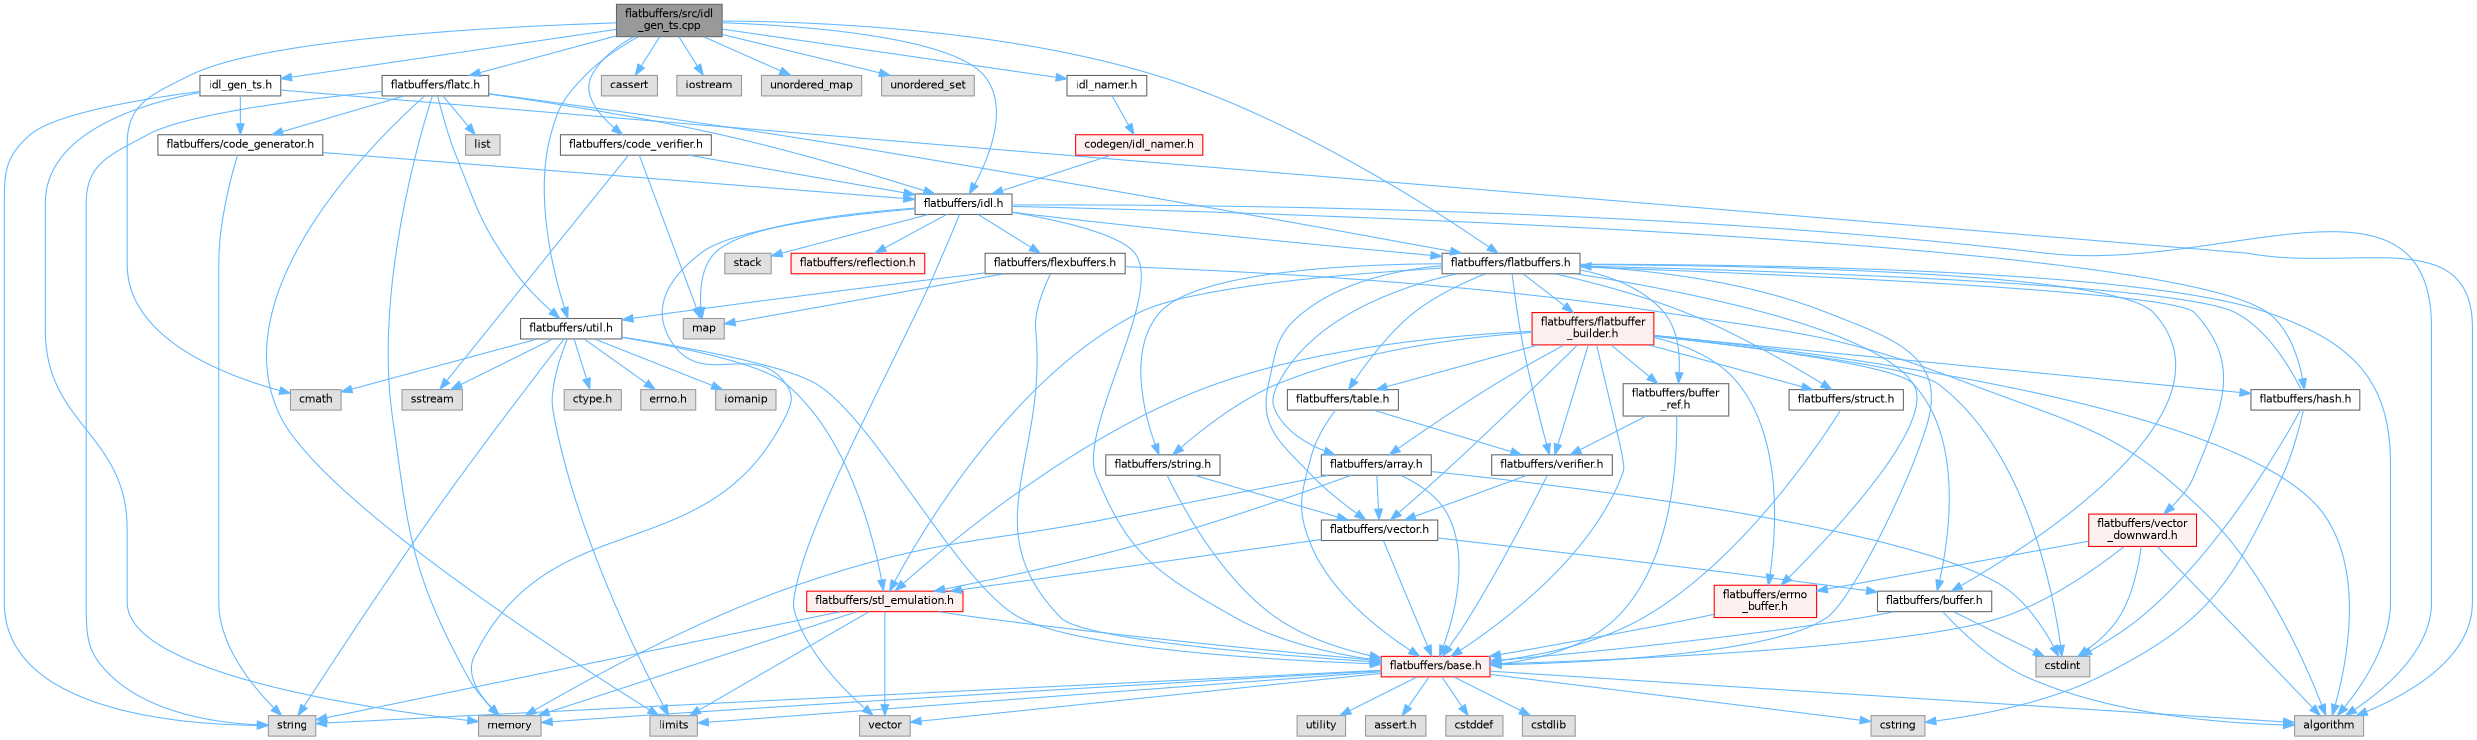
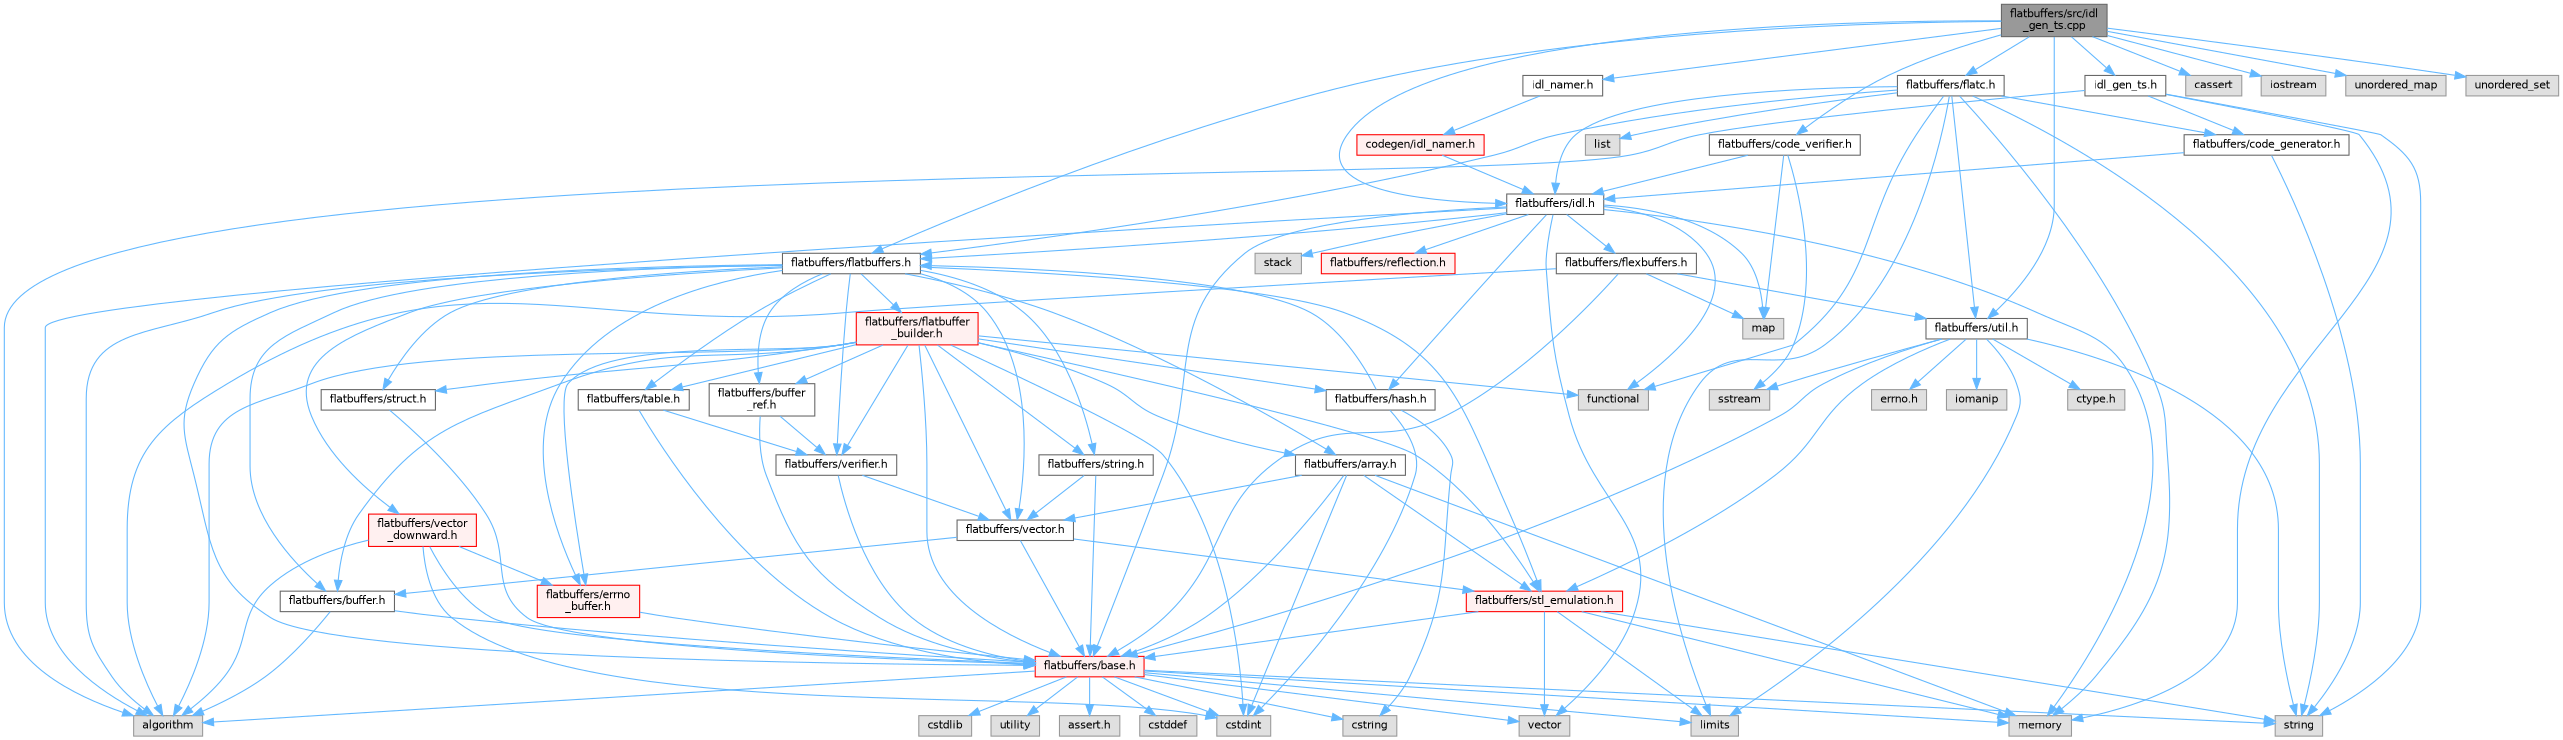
  digraph {
    node [color=grey60 fillcolor="#E0E0E0" fontname=Helvetica fontsize=10 shape=box style=filled]
    edge [color=steelblue1 fontname=Helvetica fontsize=10 labelfontname=Helvetica labelfontsize=10 style=solid]
    n1 [color=gray40 fillcolor=grey60 fontcolor=black height=0.2 label="flatbuffers/src/idl\l_gen_ts.cpp" width=0.4]
    n2 [color=grey40 fillcolor=white height=0.2 label="idl_gen_ts.h" width=0.4]
    n3 [color=grey40 fillcolor=white height=0.2 label="flatbuffers/idl.h" width=0.4]
    n4 [color=grey40 fillcolor=white height=0.2 label="flatbuffers/flatbuffers.h" width=0.4]
    n5 [color=grey40 fillcolor=white height=0.2 label="flatbuffers/util.h" width=0.4]
-   n6 [height=0.2 label=cmath width=0.4]
    n7 [height=0.2 label=cassert width=0.4]
    n8 [height=0.2 label=iostream width=0.4]
    n9 [height=0.2 label=unordered_map width=0.4]
    n10 [height=0.2 label=unordered_set width=0.4]
    n11 [color=grey40 fillcolor=white height=0.2 label="flatbuffers/code_verifier.h" width=0.4]
    n12 [color=grey40 fillcolor=white height=0.2 label="flatbuffers/flatc.h" width=0.4]
    n13 [color=grey40 fillcolor=white height=0.2 label="idl_namer.h" width=0.4]
    n14 [height=0.2 label=algorithm width=0.4]
    n15 [height=0.2 label=memory width=0.4]
    n16 [height=0.2 label=string width=0.4]
    n17 [color=grey40 fillcolor=white height=0.2 label="flatbuffers/code_generator.h" width=0.4]
+   n18 [height=0.2 label=functional width=0.4]
    n19 [height=0.2 label=map width=0.4]
    n20 [height=0.2 label=stack width=0.4]
    n21 [height=0.2 label=vector width=0.4]
    n22 [color=red fillcolor="#FFF0F0" height=0.2 label="flatbuffers/base.h" width=0.4]
    n23 [color=grey40 fillcolor=white height=0.2 label="flatbuffers/flexbuffers.h" width=0.4]
    n24 [color=grey40 fillcolor=white height=0.2 label="flatbuffers/hash.h" width=0.4]
    n25 [color=red fillcolor="#FFF0F0" height=0.2 label="flatbuffers/reflection.h" width=0.4]
    n26 [color=grey40 fillcolor=white height=0.2 label="flatbuffers/array.h" width=0.4]
    n27 [color=red fillcolor="#FFF0F0" height=0.2 label="flatbuffers/stl_emulation.h" width=0.4]
    n28 [color=grey40 fillcolor=white height=0.2 label="flatbuffers/vector.h" width=0.4]
    n29 [color=grey40 fillcolor=white height=0.2 label="flatbuffers/buffer.h" width=0.4]
    n30 [color=grey40 fillcolor=white height=0.2 label="flatbuffers/buffer\l_ref.h" width=0.4]
    n31 [color=grey40 fillcolor=white height=0.2 label="flatbuffers/verifier.h" width=0.4]
    n32 [color=red fillcolor="#FFF0F0" height=0.2 label="flatbuffers/errno\l_buffer.h" width=0.4]
    n33 [color=red fillcolor="#FFF0F0" height=0.2 label="flatbuffers/flatbuffer\l_builder.h" width=0.4]
    n34 [color=grey40 fillcolor=white height=0.2 label="flatbuffers/string.h" width=0.4]
    n35 [color=grey40 fillcolor=white height=0.2 label="flatbuffers/struct.h" width=0.4]
    n36 [color=grey40 fillcolor=white height=0.2 label="flatbuffers/table.h" width=0.4]
    n37 [color=red fillcolor="#FFF0F0" height=0.2 label="flatbuffers/vector\l_downward.h" width=0.4]
    n38 [height=0.2 label=limits width=0.4]
    n39 [height=0.2 label="ctype.h" width=0.4]
    n40 [height=0.2 label="errno.h" width=0.4]
    n41 [height=0.2 label=iomanip width=0.4]
    n42 [height=0.2 label=sstream width=0.4]
    n43 [height=0.2 label=list width=0.4]
    n44 [color=red fillcolor="#FFF0F0" height=0.2 label="codegen/idl_namer.h" width=0.4]
    n45 [height=0.2 label="assert.h" width=0.4]
    n46 [height=0.2 label=cstdint width=0.4]
    n47 [height=0.2 label=cstddef width=0.4]
    n48 [height=0.2 label=cstdlib width=0.4]
    n49 [height=0.2 label=cstring width=0.4]
    n50 [height=0.2 label=utility width=0.4]
    n1 -> n2
    n1 -> n3
    n1 -> n4
    n1 -> n5
-   n1 -> n6
    n1 -> n7
    n1 -> n8
    n1 -> n9
    n1 -> n10
    n1 -> n11
    n1 -> n12
    n1 -> n13
    n2 -> n14
    n2 -> n15
    n2 -> n16
    n2 -> n17
    n3 -> n4
    n3 -> n14
    n3 -> n15
+   n3 -> n18
    n3 -> n19
    n3 -> n20
    n3 -> n21
    n3 -> n22
    n3 -> n23
    n3 -> n24
    n3 -> n25
    n4 -> n14
    n4 -> n22
    n4 -> n26
    n4 -> n27
    n4 -> n28
    n4 -> n29
    n4 -> n30
    n4 -> n31
    n4 -> n32
    n4 -> n33
    n4 -> n34
    n4 -> n35
    n4 -> n36
    n4 -> n37
-   n5 -> n6
    n5 -> n16
    n5 -> n22
    n5 -> n27
    n5 -> n38
    n5 -> n39
    n5 -> n40
    n5 -> n41
    n5 -> n42
    n11 -> n3
    n11 -> n19
    n11 -> n42
    n12 -> n3
    n12 -> n4
    n12 -> n5
    n12 -> n15
    n12 -> n16
    n12 -> n17
+   n12 -> n18
    n12 -> n38
    n12 -> n43
    n13 -> n44
    n17 -> n3
    n17 -> n16
    n22 -> n14
    n22 -> n15
    n22 -> n16
    n22 -> n21
    n22 -> n38
    n22 -> n45
-   n29 -> n46
+   n22 -> n46
    n22 -> n47
    n22 -> n48
    n22 -> n49
    n22 -> n50
    n23 -> n5
    n23 -> n14
    n23 -> n19
    n23 -> n22
    n24 -> n4
    n24 -> n46
    n24 -> n49
    n26 -> n15
    n26 -> n22
    n26 -> n27
    n26 -> n28
    n26 -> n46
    n27 -> n15
    n27 -> n16
    n27 -> n21
    n27 -> n22
    n27 -> n38
    n28 -> n22
    n28 -> n27
    n28 -> n29
    n29 -> n14
    n29 -> n22
    n30 -> n22
    n30 -> n31
    n31 -> n22
    n31 -> n28
    n32 -> n22
    n33 -> n14
+   n33 -> n18
    n33 -> n22
    n33 -> n24
    n33 -> n26
    n33 -> n27
    n33 -> n28
    n33 -> n29
    n33 -> n30
    n33 -> n31
    n33 -> n32
    n33 -> n34
    n33 -> n35
    n33 -> n36
    n33 -> n46
    n34 -> n22
    n34 -> n28
    n35 -> n22
    n36 -> n22
    n36 -> n31
    n37 -> n14
    n37 -> n22
    n37 -> n32
    n37 -> n46
    n44 -> n3
  }
